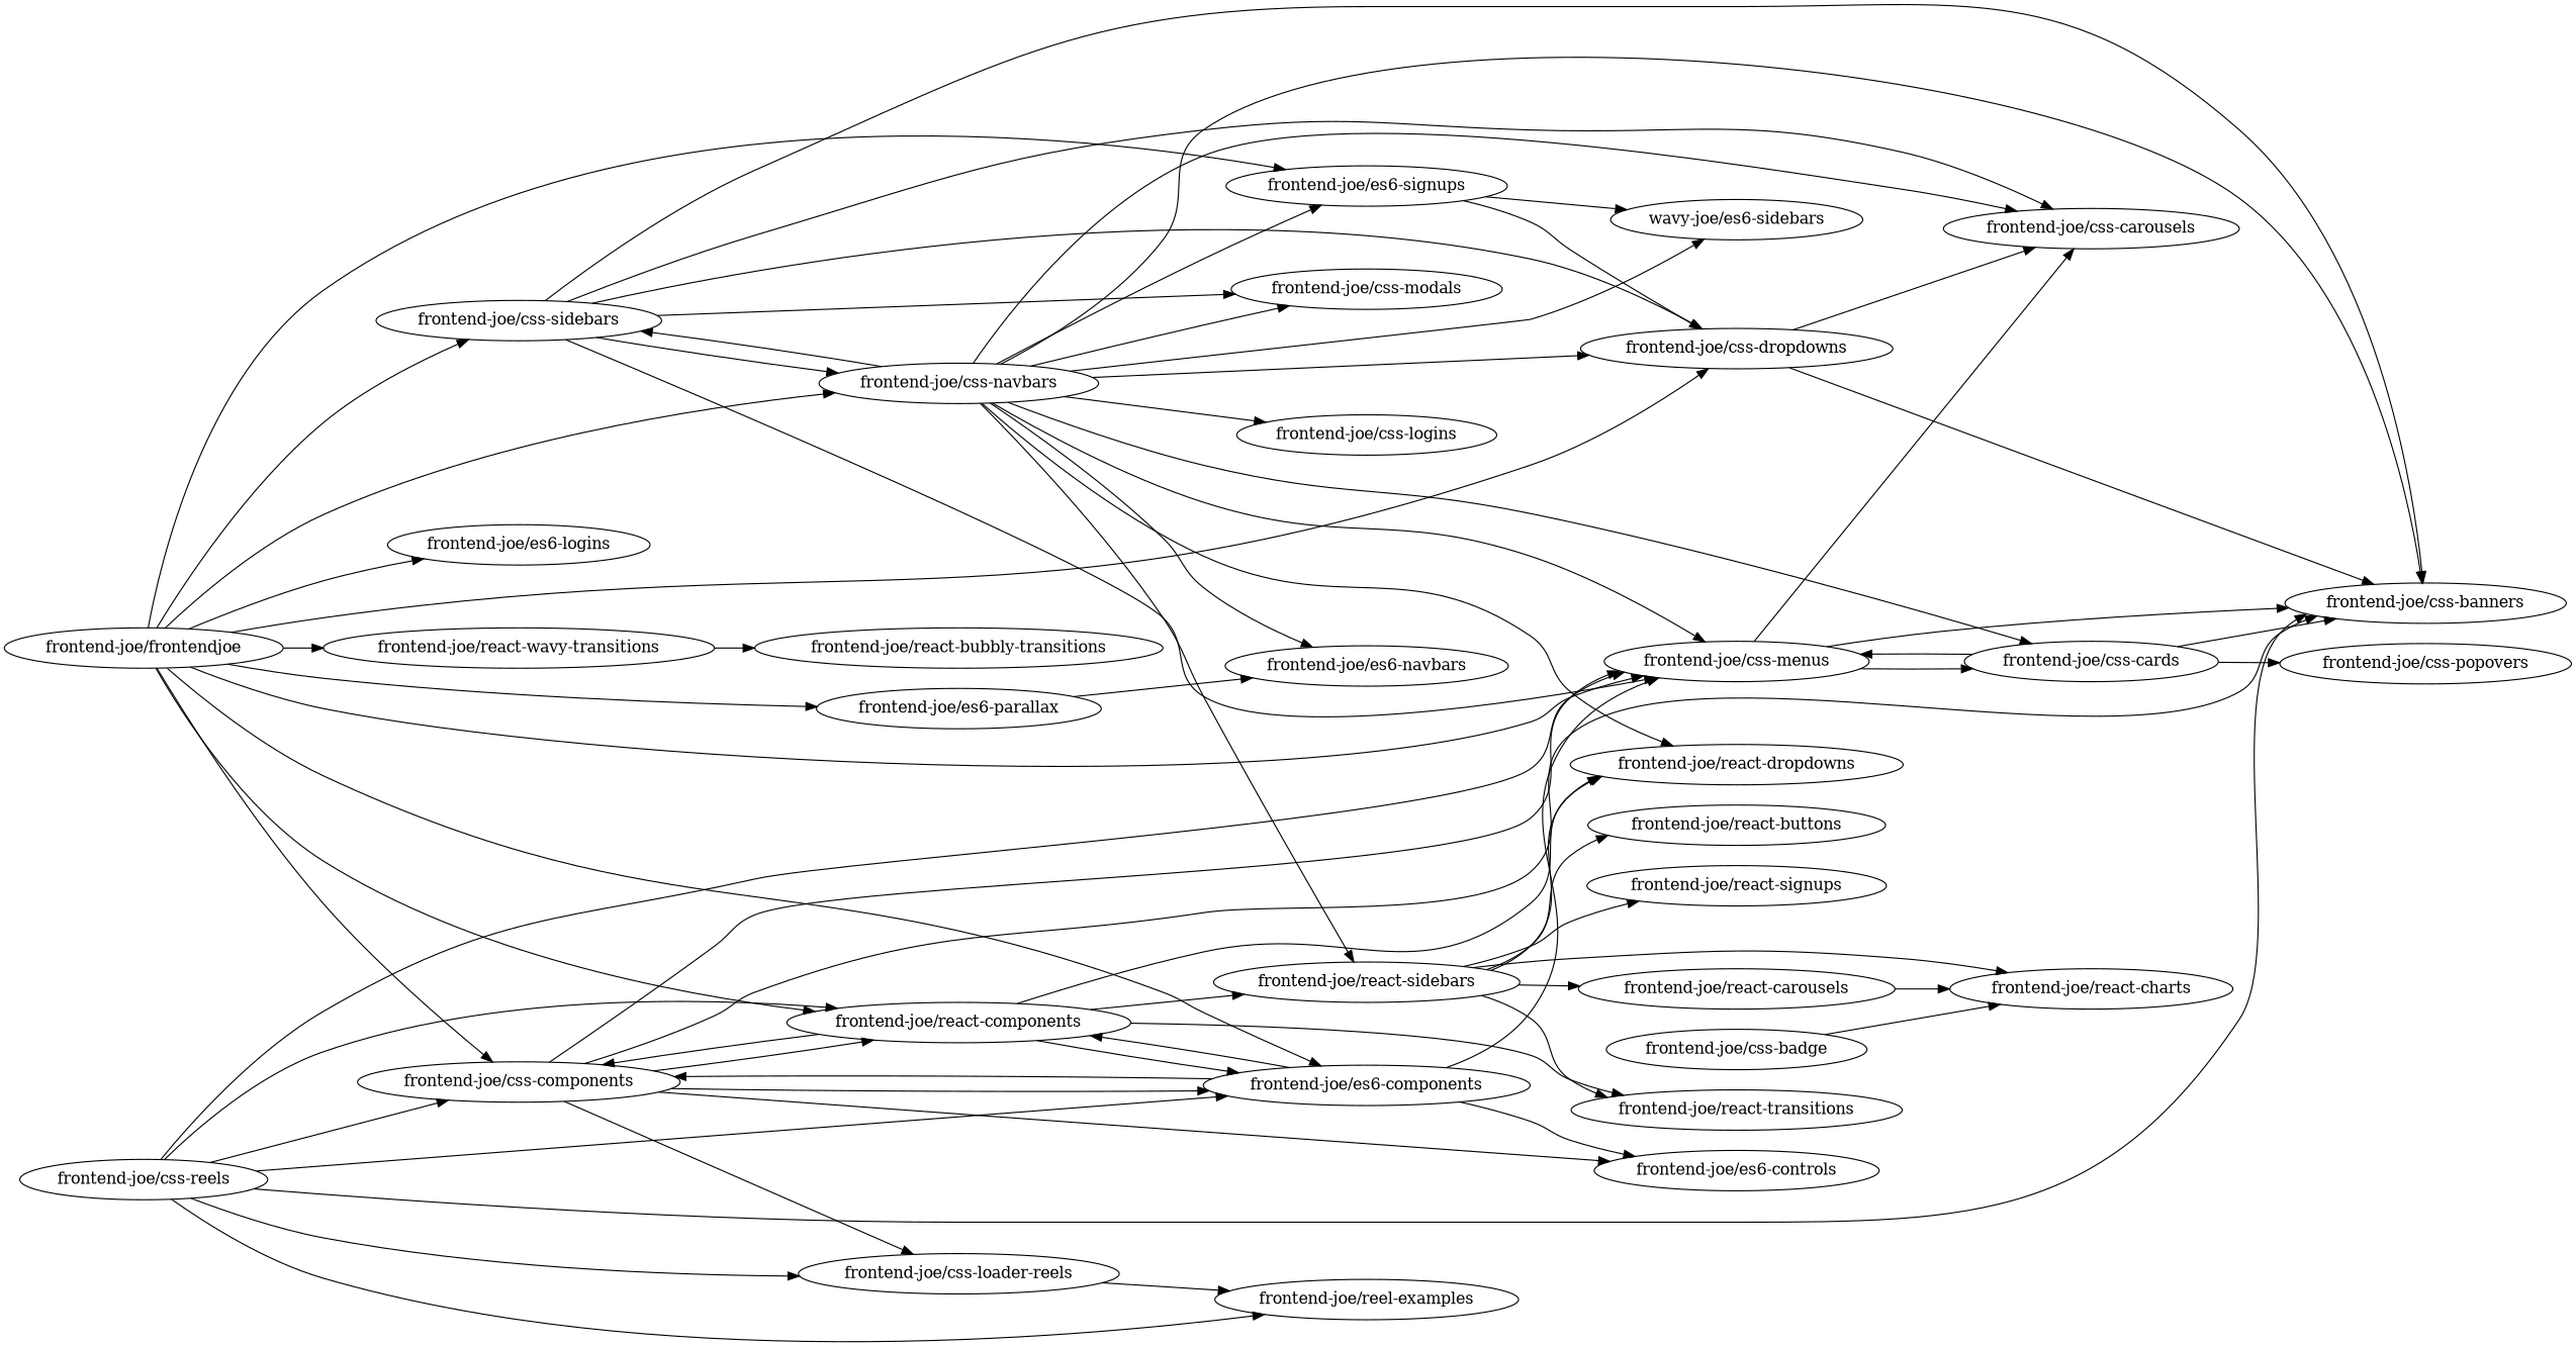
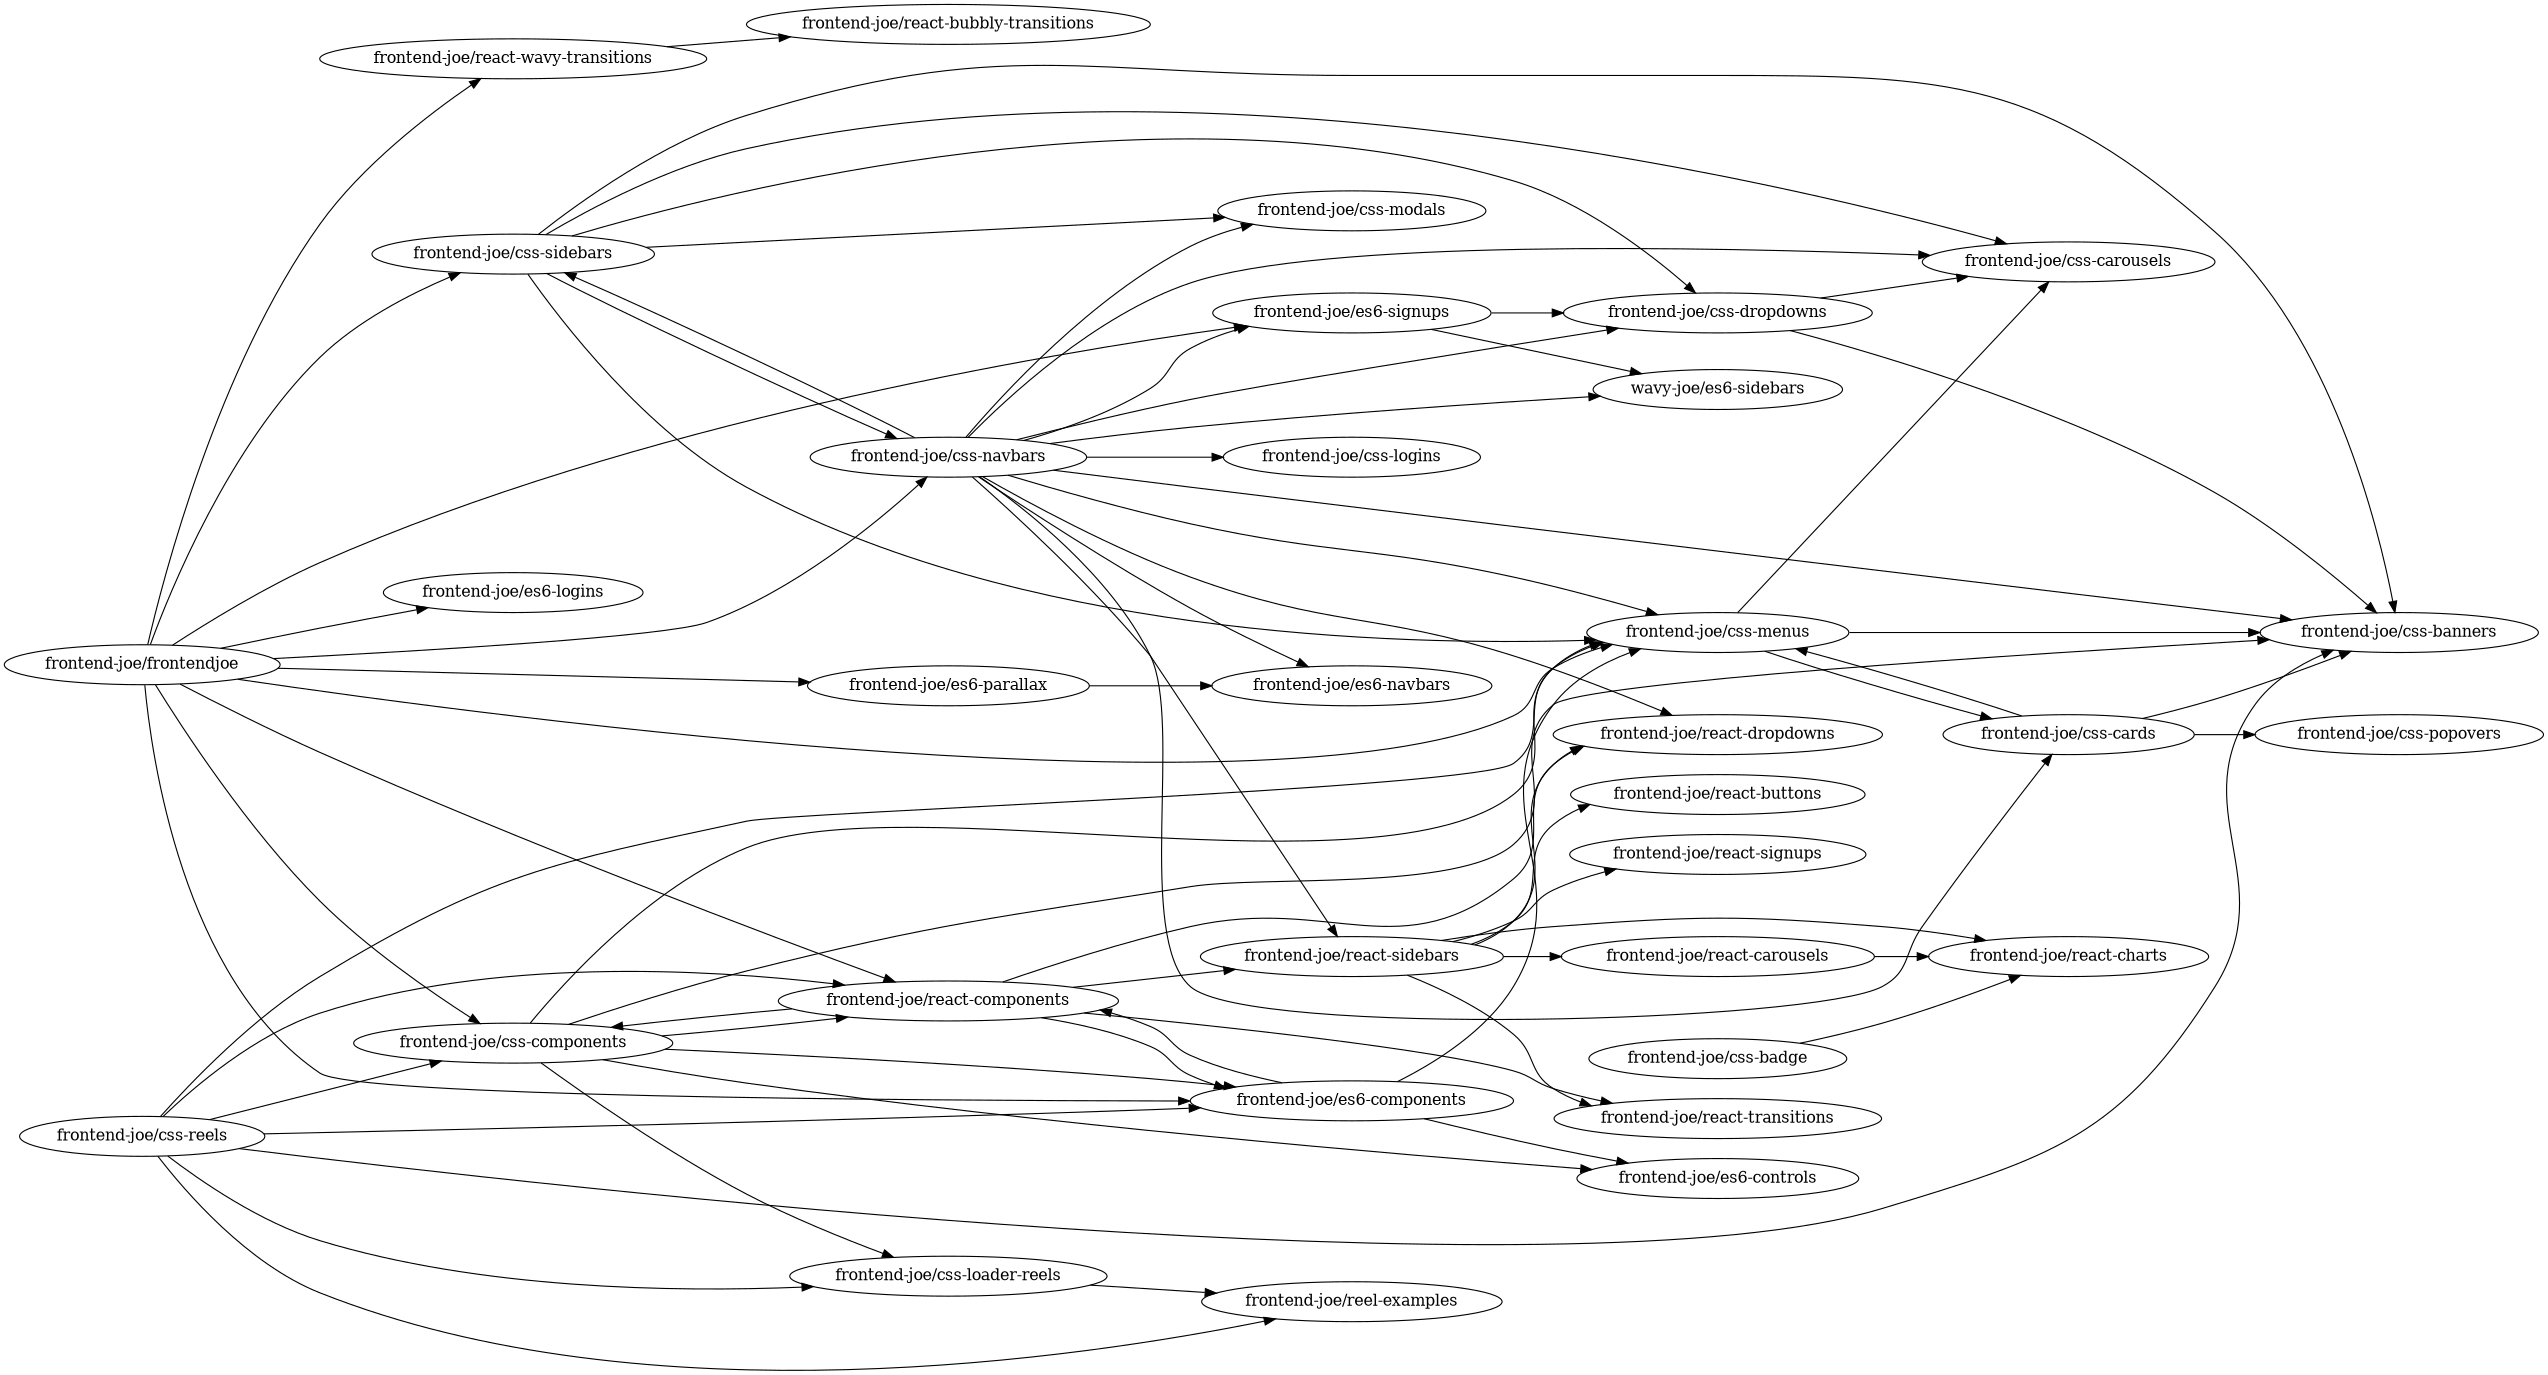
  digraph {
    fontname="DejaVu Serif"
    rankdir=LR
    node [fontname="DejaVu Serif"]
    edge [fontname="DejaVu Serif"]
    "frontend-joe/frontendjoe" [l="4.812,44.389"]
    "frontend-joe/css-sidebars" [l="4.842,44.394"]
    "frontend-joe/css-navbars" [l="4.857,44.387"]
    "frontend-joe/css-components" [l="4.789,44.374"]
    "frontend-joe/react-components" [l="4.791,44.397"]
    "frontend-joe/es6-components" [l="4.778,44.382"]
    "frontend-joe/css-dropdowns" [l="4.836,44.383"]
    "frontend-joe/es6-parallax" [l="4.826,44.352"]
    "frontend-joe/es6-logins" [l="4.785,44.414"]
    "frontend-joe/es6-signups" [l="4.847,44.376"]
    "frontend-joe/react-wavy-transitions" [l="4.756,44.407"]
    "frontend-joe/css-menus" [l="4.827,44.368"]
    "frontend-joe/css-modals" [l="4.866,44.407"]
    "frontend-joe/css-banners" [l="4.82,44.375"]
    "frontend-joe/css-carousels" [l="4.857,44.375"]
    "frontend-joe/css-logins" [l="4.893,44.402"]
    "frontend-joe/css-cards" [l="4.844,44.361"]
    "frontend-joe/react-sidebars" [l="4.826,44.426"]
    "frontend-joe/es6-navbars" [l="4.86,44.354"]
    n20 [l="4.878,44.379" label="wavy-joe/es6-sidebars"]
    "frontend-joe/react-dropdowns" [l="4.827,44.409"]
    "frontend-joe/es6-controls" [l="4.756,44.375"]
    "frontend-joe/css-loader-reels" [l="4.765,44.354"]
    "frontend-joe/react-transitions" [l="4.8,44.421"]
    "frontend-joe/react-bubbly-transitions" [l="4.728,44.415"]
    "frontend-joe/css-popovers" [l="4.842,44.345"]
    "frontend-joe/react-carousels" [l="4.822,44.448"]
    "frontend-joe/react-buttons" [l="4.839,44.445"]
    "frontend-joe/react-charts" [l="4.806,44.444"]
    "frontend-joe/react-signups" [l="4.851,44.437"]
    "frontend-joe/reel-examples" [l="4.773,44.342"]
    "frontend-joe/css-badge" [l="4.795,44.458"]
    "frontend-joe/css-reels" [l="4.791,44.36"]
    "frontend-joe/frontendjoe" -> "frontend-joe/css-sidebars"
    "frontend-joe/frontendjoe" -> "frontend-joe/css-navbars"
    "frontend-joe/frontendjoe" -> "frontend-joe/css-components"
    "frontend-joe/frontendjoe" -> "frontend-joe/react-components"
    "frontend-joe/frontendjoe" -> "frontend-joe/es6-components"
-   "frontend-joe/frontendjoe" -> "frontend-joe/css-dropdowns"
    "frontend-joe/frontendjoe" -> "frontend-joe/es6-parallax"
    "frontend-joe/frontendjoe" -> "frontend-joe/es6-logins"
    "frontend-joe/frontendjoe" -> "frontend-joe/es6-signups"
    "frontend-joe/frontendjoe" -> "frontend-joe/react-wavy-transitions"
    "frontend-joe/frontendjoe" -> "frontend-joe/css-menus"
    "frontend-joe/css-sidebars" -> "frontend-joe/css-navbars"
    "frontend-joe/css-sidebars" -> "frontend-joe/css-dropdowns"
    "frontend-joe/css-sidebars" -> "frontend-joe/css-menus"
    "frontend-joe/css-sidebars" -> "frontend-joe/css-modals"
    "frontend-joe/css-sidebars" -> "frontend-joe/css-banners"
    "frontend-joe/css-sidebars" -> "frontend-joe/css-carousels"
    "frontend-joe/css-navbars" -> "frontend-joe/css-sidebars"
    "frontend-joe/css-navbars" -> "frontend-joe/css-dropdowns"
    "frontend-joe/css-navbars" -> "frontend-joe/es6-signups"
    "frontend-joe/css-navbars" -> "frontend-joe/css-menus"
    "frontend-joe/css-navbars" -> "frontend-joe/css-modals"
    "frontend-joe/css-navbars" -> "frontend-joe/css-banners"
    "frontend-joe/css-navbars" -> "frontend-joe/css-carousels"
    "frontend-joe/css-navbars" -> "frontend-joe/css-logins"
    "frontend-joe/css-navbars" -> "frontend-joe/css-cards"
    "frontend-joe/css-navbars" -> "frontend-joe/react-sidebars"
    "frontend-joe/css-navbars" -> "frontend-joe/es6-navbars"
    "frontend-joe/css-navbars" -> n20
    "frontend-joe/css-navbars" -> "frontend-joe/react-dropdowns"
    "frontend-joe/css-components" -> "frontend-joe/react-components"
    "frontend-joe/css-components" -> "frontend-joe/es6-components"
    "frontend-joe/css-components" -> "frontend-joe/css-menus"
    "frontend-joe/css-components" -> "frontend-joe/css-banners"
    "frontend-joe/css-components" -> "frontend-joe/es6-controls"
    "frontend-joe/css-components" -> "frontend-joe/css-loader-reels"
    "frontend-joe/react-components" -> "frontend-joe/css-components"
    "frontend-joe/react-components" -> "frontend-joe/es6-components"
    "frontend-joe/react-components" -> "frontend-joe/react-sidebars"
    "frontend-joe/react-components" -> "frontend-joe/react-dropdowns"
    "frontend-joe/react-components" -> "frontend-joe/react-transitions"
-   "frontend-joe/es6-components" -> "frontend-joe/css-components"
    "frontend-joe/es6-components" -> "frontend-joe/react-components"
    "frontend-joe/es6-components" -> "frontend-joe/css-menus"
    "frontend-joe/es6-components" -> "frontend-joe/es6-controls"
    "frontend-joe/css-dropdowns" -> "frontend-joe/css-banners"
    "frontend-joe/css-dropdowns" -> "frontend-joe/css-carousels"
    "frontend-joe/es6-parallax" -> "frontend-joe/es6-navbars"
    "frontend-joe/es6-signups" -> "frontend-joe/css-dropdowns"
    "frontend-joe/es6-signups" -> n20
    "frontend-joe/react-wavy-transitions" -> "frontend-joe/react-bubbly-transitions"
    "frontend-joe/css-menus" -> "frontend-joe/css-banners"
    "frontend-joe/css-menus" -> "frontend-joe/css-carousels"
    "frontend-joe/css-menus" -> "frontend-joe/css-cards"
    "frontend-joe/css-cards" -> "frontend-joe/css-menus"
    "frontend-joe/css-cards" -> "frontend-joe/css-banners"
    "frontend-joe/css-cards" -> "frontend-joe/css-popovers"
    "frontend-joe/react-sidebars" -> "frontend-joe/react-dropdowns"
    "frontend-joe/react-sidebars" -> "frontend-joe/react-transitions"
    "frontend-joe/react-sidebars" -> "frontend-joe/react-carousels"
    "frontend-joe/react-sidebars" -> "frontend-joe/react-buttons"
    "frontend-joe/react-sidebars" -> "frontend-joe/react-charts"
    "frontend-joe/react-sidebars" -> "frontend-joe/react-signups"
    "frontend-joe/css-loader-reels" -> "frontend-joe/reel-examples"
    "frontend-joe/react-carousels" -> "frontend-joe/react-charts"
    "frontend-joe/css-badge" -> "frontend-joe/react-charts"
    "frontend-joe/css-reels" -> "frontend-joe/css-components"
    "frontend-joe/css-reels" -> "frontend-joe/react-components"
    "frontend-joe/css-reels" -> "frontend-joe/es6-components"
    "frontend-joe/css-reels" -> "frontend-joe/css-menus"
    "frontend-joe/css-reels" -> "frontend-joe/css-banners"
    "frontend-joe/css-reels" -> "frontend-joe/css-loader-reels"
    "frontend-joe/css-reels" -> "frontend-joe/reel-examples"
  }
